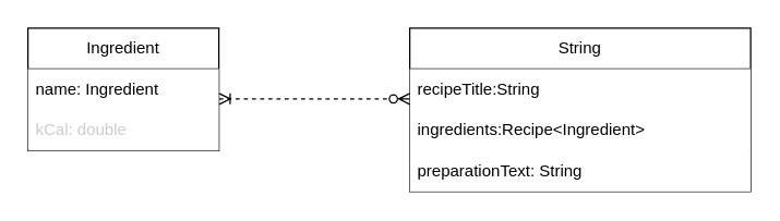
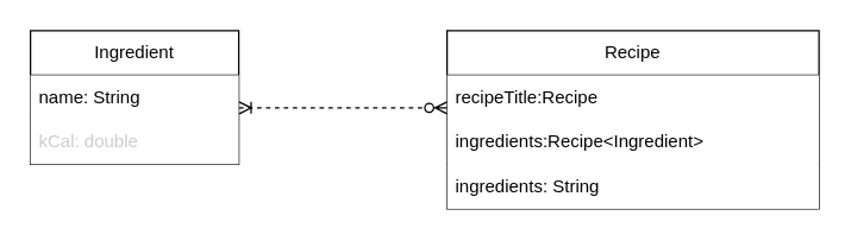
  <mxCell id="0" />
  <mxCell id="1" parent="0" />
- <mxCell id="2" value="String" style="swimlane;fontStyle=0;childLayout=stackLayout;horizontal=1;startSize=30;horizontalStack=0;resizeParent=1;resizeParentMax=0;resizeLast=0;collapsible=1;marginBottom=0;whiteSpace=wrap;html=1;fillColor=light-dark(#FFFFFF,#999999);fontColor=light-dark(#000000,#000000);" vertex="1" parent="1"><mxGeometry x="300" y="20" width="250" height="120" as="geometry"><mxRectangle x="360" y="240" width="80" height="30" as="alternateBounds" /></mxGeometry></mxCell>
- <mxCell id="3" value="recipeTitle:String" style="text;strokeColor=none;fillColor=light-dark(#FFFFFF,#FFFFFF);align=left;verticalAlign=middle;spacingLeft=4;spacingRight=4;overflow=hidden;points=[[0,0.5],[1,0.5]];portConstraint=eastwest;rotatable=0;whiteSpace=wrap;html=1;fontColor=light-dark(#000000,#000000);" vertex="1" parent="2"><mxGeometry y="30" width="250" height="30" as="geometry" /></mxCell>
+ <mxCell id="2" value="Recipe" style="swimlane;fontStyle=0;childLayout=stackLayout;horizontal=1;startSize=30;horizontalStack=0;resizeParent=1;resizeParentMax=0;resizeLast=0;collapsible=1;marginBottom=0;whiteSpace=wrap;html=1;fillColor=light-dark(#FFFFFF,#999999);fontColor=light-dark(#000000,#000000);" vertex="1" parent="1"><mxGeometry x="300" y="20" width="250" height="120" as="geometry"><mxRectangle x="360" y="240" width="80" height="30" as="alternateBounds" /></mxGeometry></mxCell>
+ <mxCell id="3" value="recipeTitle:Recipe" style="text;strokeColor=none;fillColor=light-dark(#FFFFFF,#FFFFFF);align=left;verticalAlign=middle;spacingLeft=4;spacingRight=4;overflow=hidden;points=[[0,0.5],[1,0.5]];portConstraint=eastwest;rotatable=0;whiteSpace=wrap;html=1;fontColor=light-dark(#000000,#000000);" vertex="1" parent="2"><mxGeometry y="30" width="250" height="30" as="geometry" /></mxCell>
  <mxCell id="4" value="&lt;font style=&quot;color: light-dark(rgb(0, 0, 0), rgb(0, 0, 0));&quot;&gt;ingredients:Recipe&amp;lt;Ingredient&amp;gt;&lt;/font&gt;" style="text;strokeColor=none;fillColor=light-dark(#FFFFFF,#FFFFFF);align=left;verticalAlign=middle;spacingLeft=4;spacingRight=4;overflow=hidden;points=[[0,0.5],[1,0.5]];portConstraint=eastwest;rotatable=0;whiteSpace=wrap;html=1;fontColor=light-dark(#000000,#000000);" vertex="1" parent="2"><mxGeometry y="60" width="250" height="30" as="geometry" /></mxCell>
- <mxCell id="5" value="preparationText: String" style="text;strokeColor=none;fillColor=light-dark(#FFFFFF,#FFFFFF);align=left;verticalAlign=middle;spacingLeft=4;spacingRight=4;overflow=hidden;points=[[0,0.5],[1,0.5]];portConstraint=eastwest;rotatable=0;whiteSpace=wrap;html=1;fontColor=light-dark(#000000,#000000);" vertex="1" parent="2"><mxGeometry y="90" width="250" height="30" as="geometry" /></mxCell>
+ <mxCell id="5" value="ingredients: String" style="text;strokeColor=none;fillColor=light-dark(#FFFFFF,#FFFFFF);align=left;verticalAlign=middle;spacingLeft=4;spacingRight=4;overflow=hidden;points=[[0,0.5],[1,0.5]];portConstraint=eastwest;rotatable=0;whiteSpace=wrap;html=1;fontColor=light-dark(#000000,#000000);" vertex="1" parent="2"><mxGeometry y="90" width="250" height="30" as="geometry" /></mxCell>
  <mxCell id="6" value="Ingredient" style="swimlane;fontStyle=0;childLayout=stackLayout;horizontal=1;startSize=30;horizontalStack=0;resizeParent=1;resizeParentMax=0;resizeLast=0;collapsible=1;marginBottom=0;whiteSpace=wrap;html=1;fillColor=light-dark(#FFFFFF,#999999);fontColor=light-dark(#000000,#000000);" vertex="1" parent="1"><mxGeometry x="20" y="20" width="140" height="90" as="geometry" /></mxCell>
- <mxCell id="7" value="name: Ingredient" style="text;strokeColor=none;fillColor=light-dark(#FFFFFF,#FFFFFF);align=left;verticalAlign=middle;spacingLeft=4;spacingRight=4;overflow=hidden;points=[[0,0.5],[1,0.5]];portConstraint=eastwest;rotatable=0;whiteSpace=wrap;html=1;fontColor=light-dark(#000000,#000000);" vertex="1" parent="6"><mxGeometry y="30" width="140" height="30" as="geometry" /></mxCell>
+ <mxCell id="7" value="name: String" style="text;strokeColor=none;fillColor=light-dark(#FFFFFF,#FFFFFF);align=left;verticalAlign=middle;spacingLeft=4;spacingRight=4;overflow=hidden;points=[[0,0.5],[1,0.5]];portConstraint=eastwest;rotatable=0;whiteSpace=wrap;html=1;fontColor=light-dark(#000000,#000000);" vertex="1" parent="6"><mxGeometry y="30" width="140" height="30" as="geometry" /></mxCell>
  <mxCell id="8" value="&lt;font style=&quot;color: rgb(204, 204, 204);&quot;&gt;kCal: double&lt;/font&gt;" style="text;strokeColor=none;fillColor=light-dark(#FFFFFF,#FFFFFF);align=left;verticalAlign=middle;spacingLeft=4;spacingRight=4;overflow=hidden;points=[[0,0.5],[1,0.5]];portConstraint=eastwest;rotatable=0;whiteSpace=wrap;html=1;fontColor=light-dark(#000000,#000000);" vertex="1" parent="6"><mxGeometry y="60" width="140" height="30" as="geometry" /></mxCell>
  <mxCell id="9" value="" style="endArrow=ERzeroToMany;html=1;rounded=0;exitX=1.002;exitY=0.733;exitDx=0;exitDy=0;exitPerimeter=0;entryX=0;entryY=0.733;entryDx=0;entryDy=0;entryPerimeter=0;startArrow=ERoneToMany;startFill=0;endFill=0;dashed=1;" edge="1" parent="1" source="7" target="3"><mxGeometry width="50" height="50" relative="1" as="geometry"><mxPoint x="280" y="160" as="sourcePoint" /><mxPoint x="330" y="110" as="targetPoint" /></mxGeometry></mxCell>
